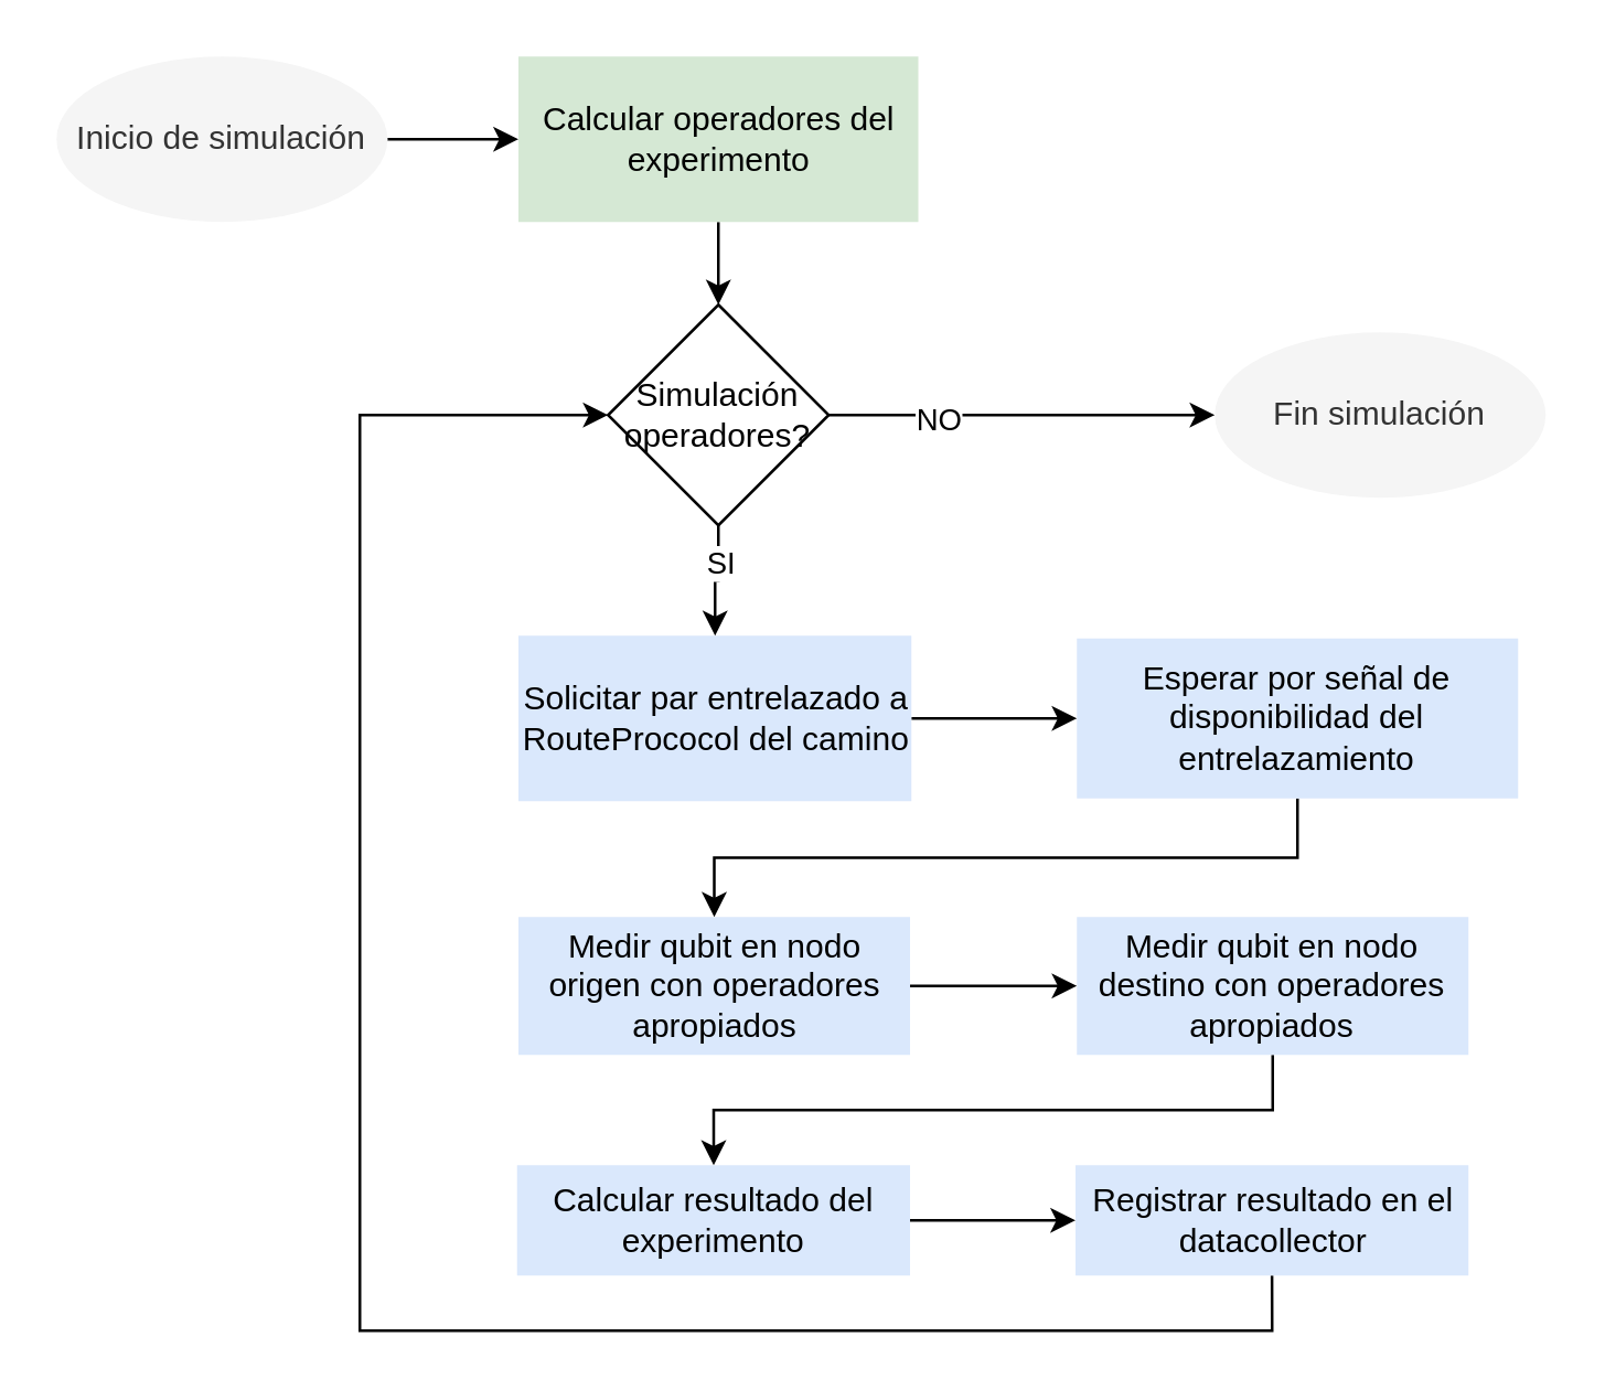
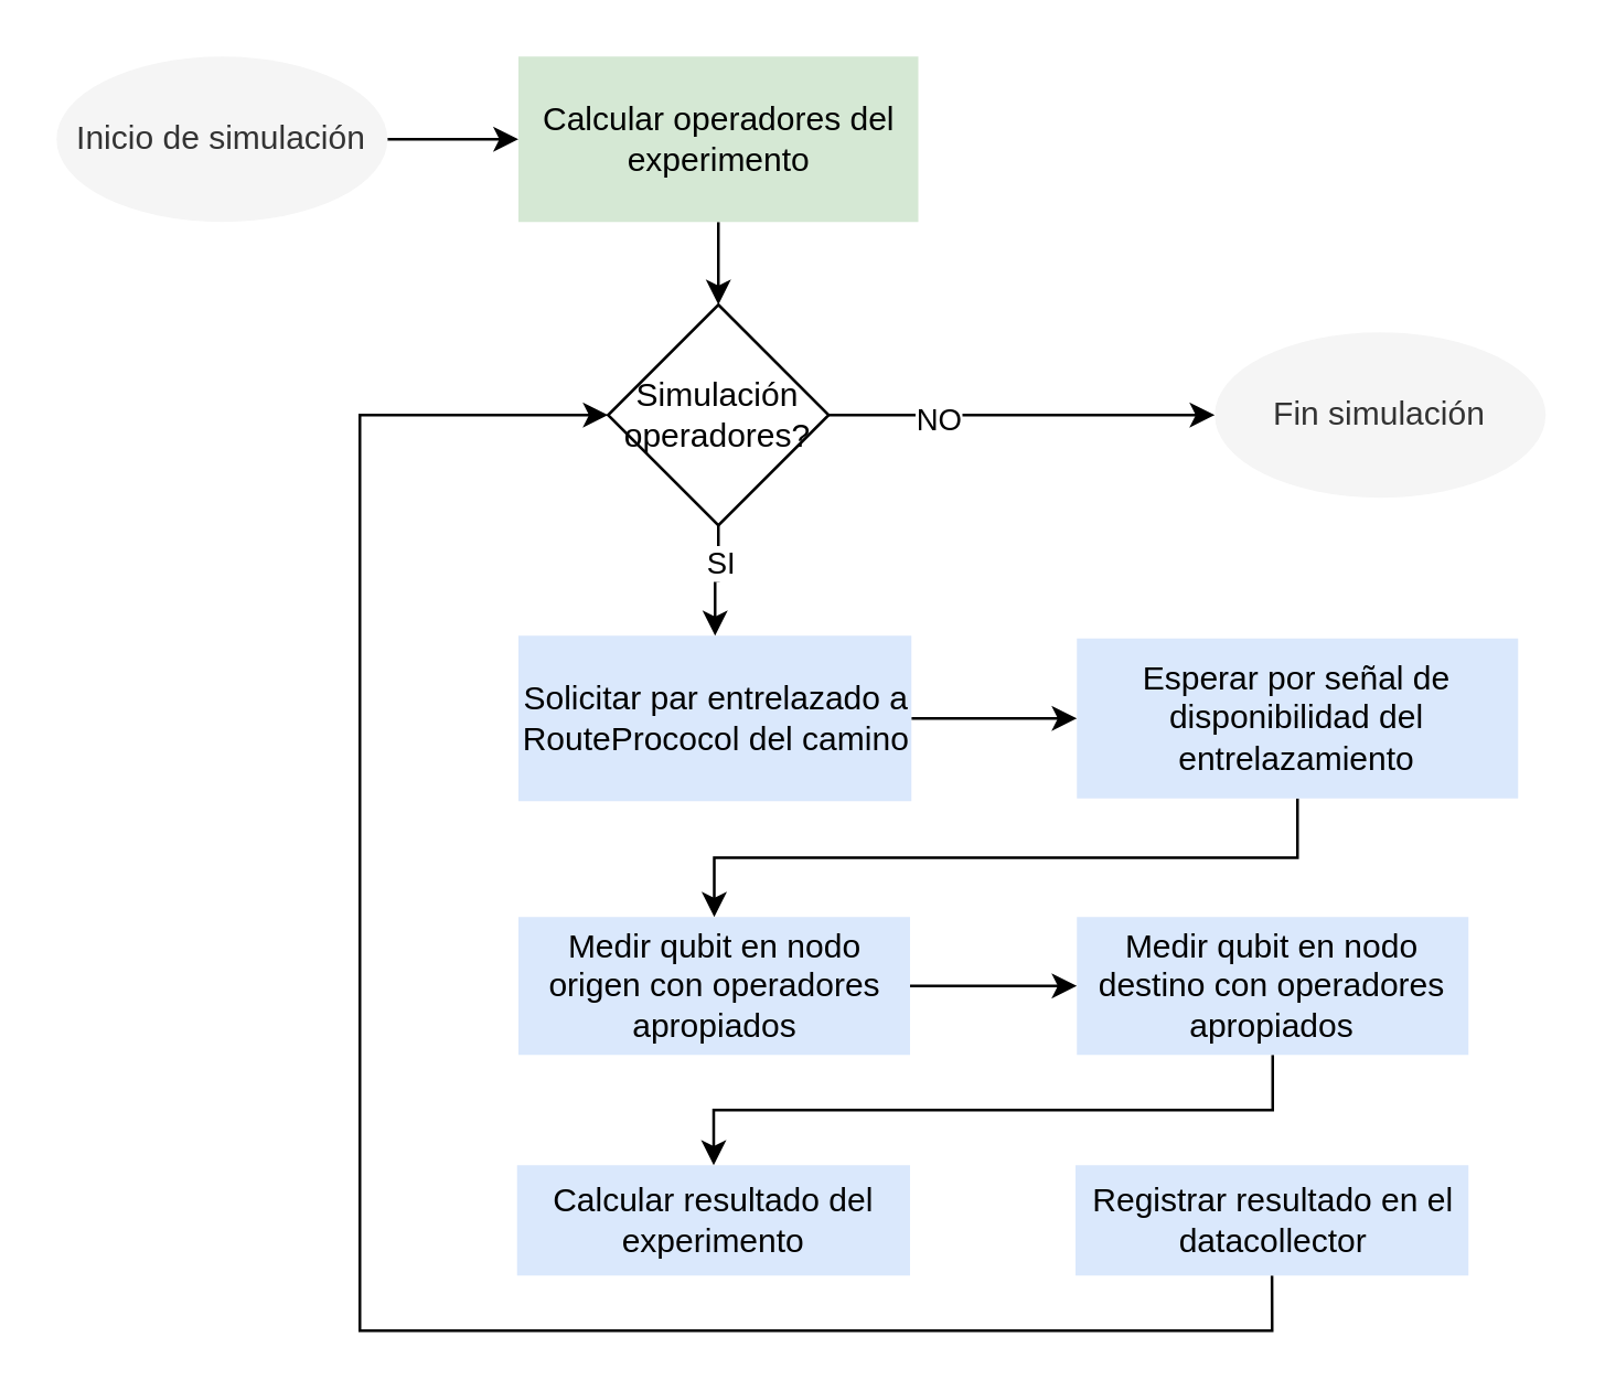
  <mxCell id="0" />
  <mxCell id="1" parent="0" />
  <mxCell id="2" style="edgeStyle=orthogonalEdgeStyle;rounded=0;orthogonalLoop=1;jettySize=auto;html=1;exitX=0.5;exitY=1;exitDx=0;exitDy=0;" parent="1" source="3" target="15" edge="1"><mxGeometry relative="1" as="geometry" /></mxCell>
  <mxCell id="3" value="Esperar por señal de disponibilidad del entrelazamiento" style="rounded=0;whiteSpace=wrap;html=1;fillColor=#dae8fc;strokeColor=none;" parent="1" vertex="1"><mxGeometry x="390" y="231" width="160" height="58" as="geometry" /></mxCell>
  <mxCell id="4" style="edgeStyle=orthogonalEdgeStyle;rounded=0;orthogonalLoop=1;jettySize=auto;html=1;exitX=1;exitY=0.5;exitDx=0;exitDy=0;entryX=0;entryY=0.5;entryDx=0;entryDy=0;" edge="1" parent="1" source="5" target="19"><mxGeometry relative="1" as="geometry" /></mxCell>
  <mxCell id="5" value="Inicio de simulación" style="ellipse;whiteSpace=wrap;html=1;fillColor=#f5f5f5;fontColor=#333333;strokeColor=none;" parent="1" vertex="1"><mxGeometry x="20" y="20" width="120" height="60" as="geometry" /></mxCell>
  <mxCell id="6" style="edgeStyle=orthogonalEdgeStyle;rounded=0;orthogonalLoop=1;jettySize=auto;html=1;exitX=1;exitY=0.5;exitDx=0;exitDy=0;entryX=0;entryY=0.5;entryDx=0;entryDy=0;" edge="1" parent="1" source="7" target="3"><mxGeometry relative="1" as="geometry" /></mxCell>
  <mxCell id="7" value="Solicitar par entrelazado a RoutePrococol del camino" style="rounded=0;whiteSpace=wrap;html=1;fillColor=#dae8fc;strokeColor=none;" parent="1" vertex="1"><mxGeometry x="187.5" y="230" width="142.5" height="60" as="geometry" /></mxCell>
  <mxCell id="8" style="edgeStyle=orthogonalEdgeStyle;rounded=0;orthogonalLoop=1;jettySize=auto;html=1;exitX=1;exitY=0.5;exitDx=0;exitDy=0;" parent="1" source="12" target="13" edge="1"><mxGeometry relative="1" as="geometry" /></mxCell>
  <mxCell id="9" value="NO" style="edgeLabel;html=1;align=center;verticalAlign=middle;resizable=0;points=[];" parent="8" vertex="1" connectable="0"><mxGeometry x="-0.443" y="-1" relative="1" as="geometry"><mxPoint as="offset" /></mxGeometry></mxCell>
  <mxCell id="10" style="edgeStyle=orthogonalEdgeStyle;rounded=0;orthogonalLoop=1;jettySize=auto;html=1;exitX=0.5;exitY=1;exitDx=0;exitDy=0;" parent="1" source="12" target="7" edge="1"><mxGeometry relative="1" as="geometry" /></mxCell>
  <mxCell id="11" value="SI" style="edgeLabel;html=1;align=center;verticalAlign=middle;resizable=0;points=[];" parent="10" vertex="1" connectable="0"><mxGeometry x="-0.35" relative="1" as="geometry"><mxPoint as="offset" /></mxGeometry></mxCell>
  <mxCell id="12" value="Simulación operadores?" style="rhombus;whiteSpace=wrap;html=1;" parent="1" vertex="1"><mxGeometry x="220" y="110" width="80" height="80" as="geometry" /></mxCell>
  <mxCell id="13" value="Fin simulación" style="ellipse;whiteSpace=wrap;html=1;fillColor=#f5f5f5;fontColor=#333333;strokeColor=none;" parent="1" vertex="1"><mxGeometry x="440" y="120" width="120" height="60" as="geometry" /></mxCell>
  <mxCell id="14" style="edgeStyle=orthogonalEdgeStyle;rounded=0;orthogonalLoop=1;jettySize=auto;html=1;exitX=1;exitY=0.5;exitDx=0;exitDy=0;entryX=0;entryY=0.5;entryDx=0;entryDy=0;" edge="1" parent="1" source="15" target="21"><mxGeometry relative="1" as="geometry" /></mxCell>
  <mxCell id="15" value="Medir qubit en nodo origen con operadores apropiados" style="rounded=0;whiteSpace=wrap;html=1;fillColor=#dae8fc;strokeColor=none;" parent="1" vertex="1"><mxGeometry x="187.5" y="332" width="142" height="50" as="geometry" /></mxCell>
  <mxCell id="16" style="edgeStyle=orthogonalEdgeStyle;rounded=0;orthogonalLoop=1;jettySize=auto;html=1;exitX=0.5;exitY=1;exitDx=0;exitDy=0;entryX=0;entryY=0.5;entryDx=0;entryDy=0;" edge="1" parent="1" source="17" target="12"><mxGeometry relative="1" as="geometry"><Array as="points"><mxPoint x="461" y="482" /><mxPoint x="130" y="482" /><mxPoint x="130" y="150" /></Array></mxGeometry></mxCell>
  <mxCell id="17" value="Registrar resultado en el datacollector" style="rounded=0;whiteSpace=wrap;html=1;fillColor=#dae8fc;strokeColor=none;" parent="1" vertex="1"><mxGeometry x="389.5" y="422" width="142.5" height="40" as="geometry" /></mxCell>
  <mxCell id="18" style="edgeStyle=orthogonalEdgeStyle;rounded=0;orthogonalLoop=1;jettySize=auto;html=1;exitX=0.5;exitY=1;exitDx=0;exitDy=0;entryX=0.5;entryY=0;entryDx=0;entryDy=0;" edge="1" parent="1" source="19" target="12"><mxGeometry relative="1" as="geometry" /></mxCell>
  <mxCell id="19" value="Calcular operadores del experimento" style="rounded=0;whiteSpace=wrap;html=1;fillColor=#d5e8d4;strokeColor=none;" vertex="1" parent="1"><mxGeometry x="187.5" y="20" width="145" height="60" as="geometry" /></mxCell>
  <mxCell id="20" style="edgeStyle=orthogonalEdgeStyle;rounded=0;orthogonalLoop=1;jettySize=auto;html=1;exitX=0.5;exitY=1;exitDx=0;exitDy=0;" edge="1" parent="1" source="21" target="23"><mxGeometry relative="1" as="geometry" /></mxCell>
  <mxCell id="21" value="Medir qubit en nodo destino con operadores apropiados" style="rounded=0;whiteSpace=wrap;html=1;fillColor=#dae8fc;strokeColor=none;" vertex="1" parent="1"><mxGeometry x="390" y="332" width="142" height="50" as="geometry" /></mxCell>
- <mxCell id="22" style="edgeStyle=orthogonalEdgeStyle;rounded=0;orthogonalLoop=1;jettySize=auto;html=1;exitX=1;exitY=0.5;exitDx=0;exitDy=0;entryX=0;entryY=0.5;entryDx=0;entryDy=0;" edge="1" parent="1" source="23" target="17"><mxGeometry relative="1" as="geometry" /></mxCell>
  <mxCell id="23" value="Calcular resultado del experimento" style="rounded=0;whiteSpace=wrap;html=1;fillColor=#dae8fc;strokeColor=none;" vertex="1" parent="1"><mxGeometry x="187" y="422" width="142.5" height="40" as="geometry" /></mxCell>
